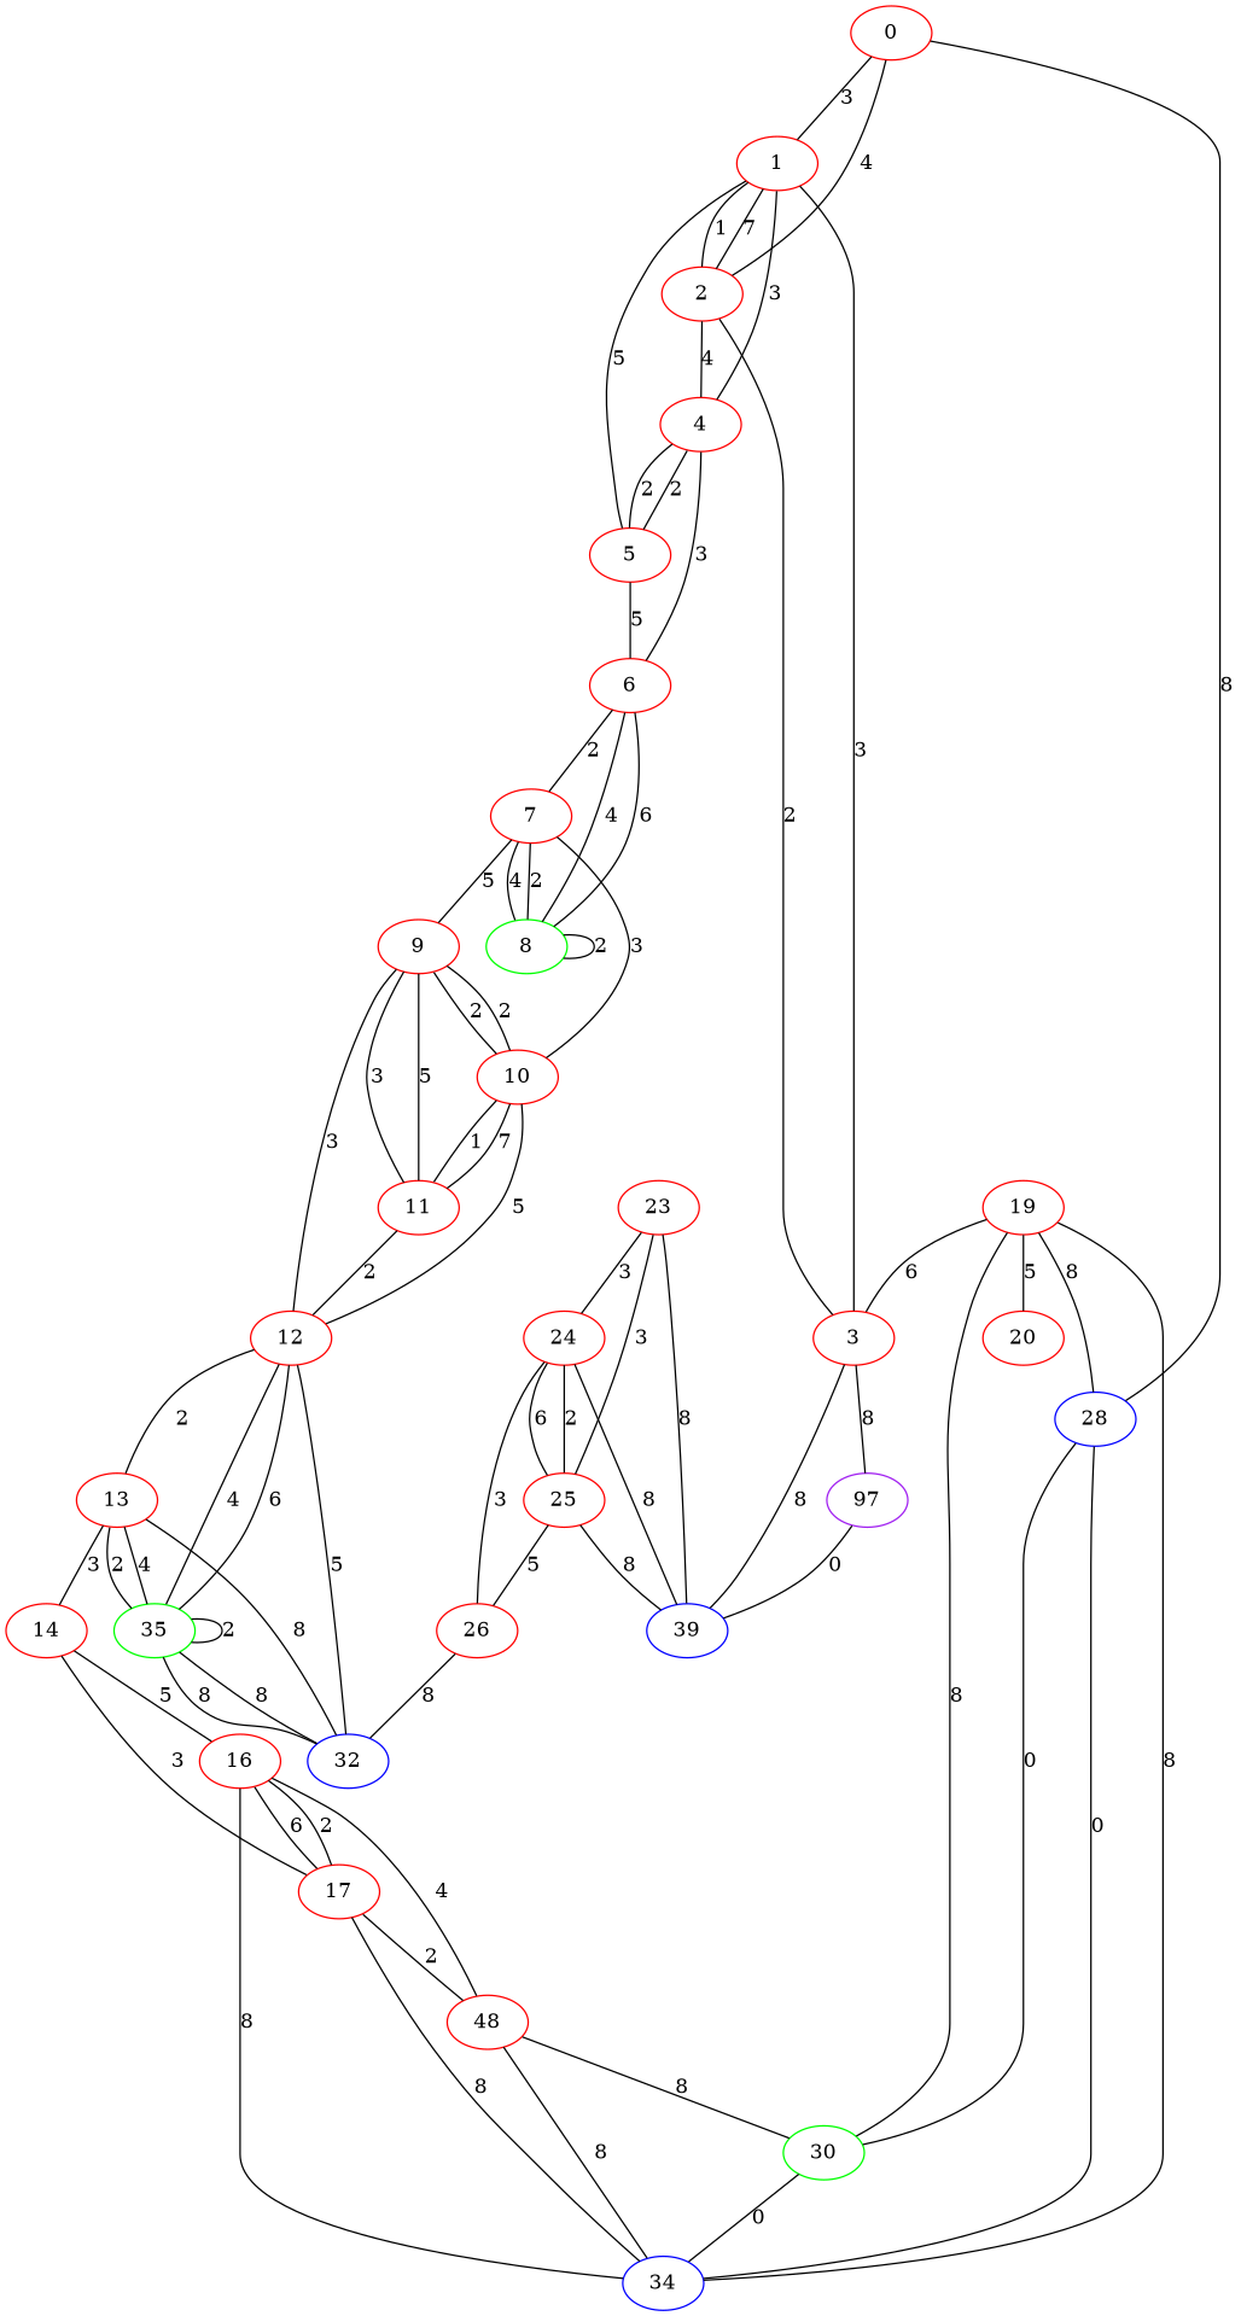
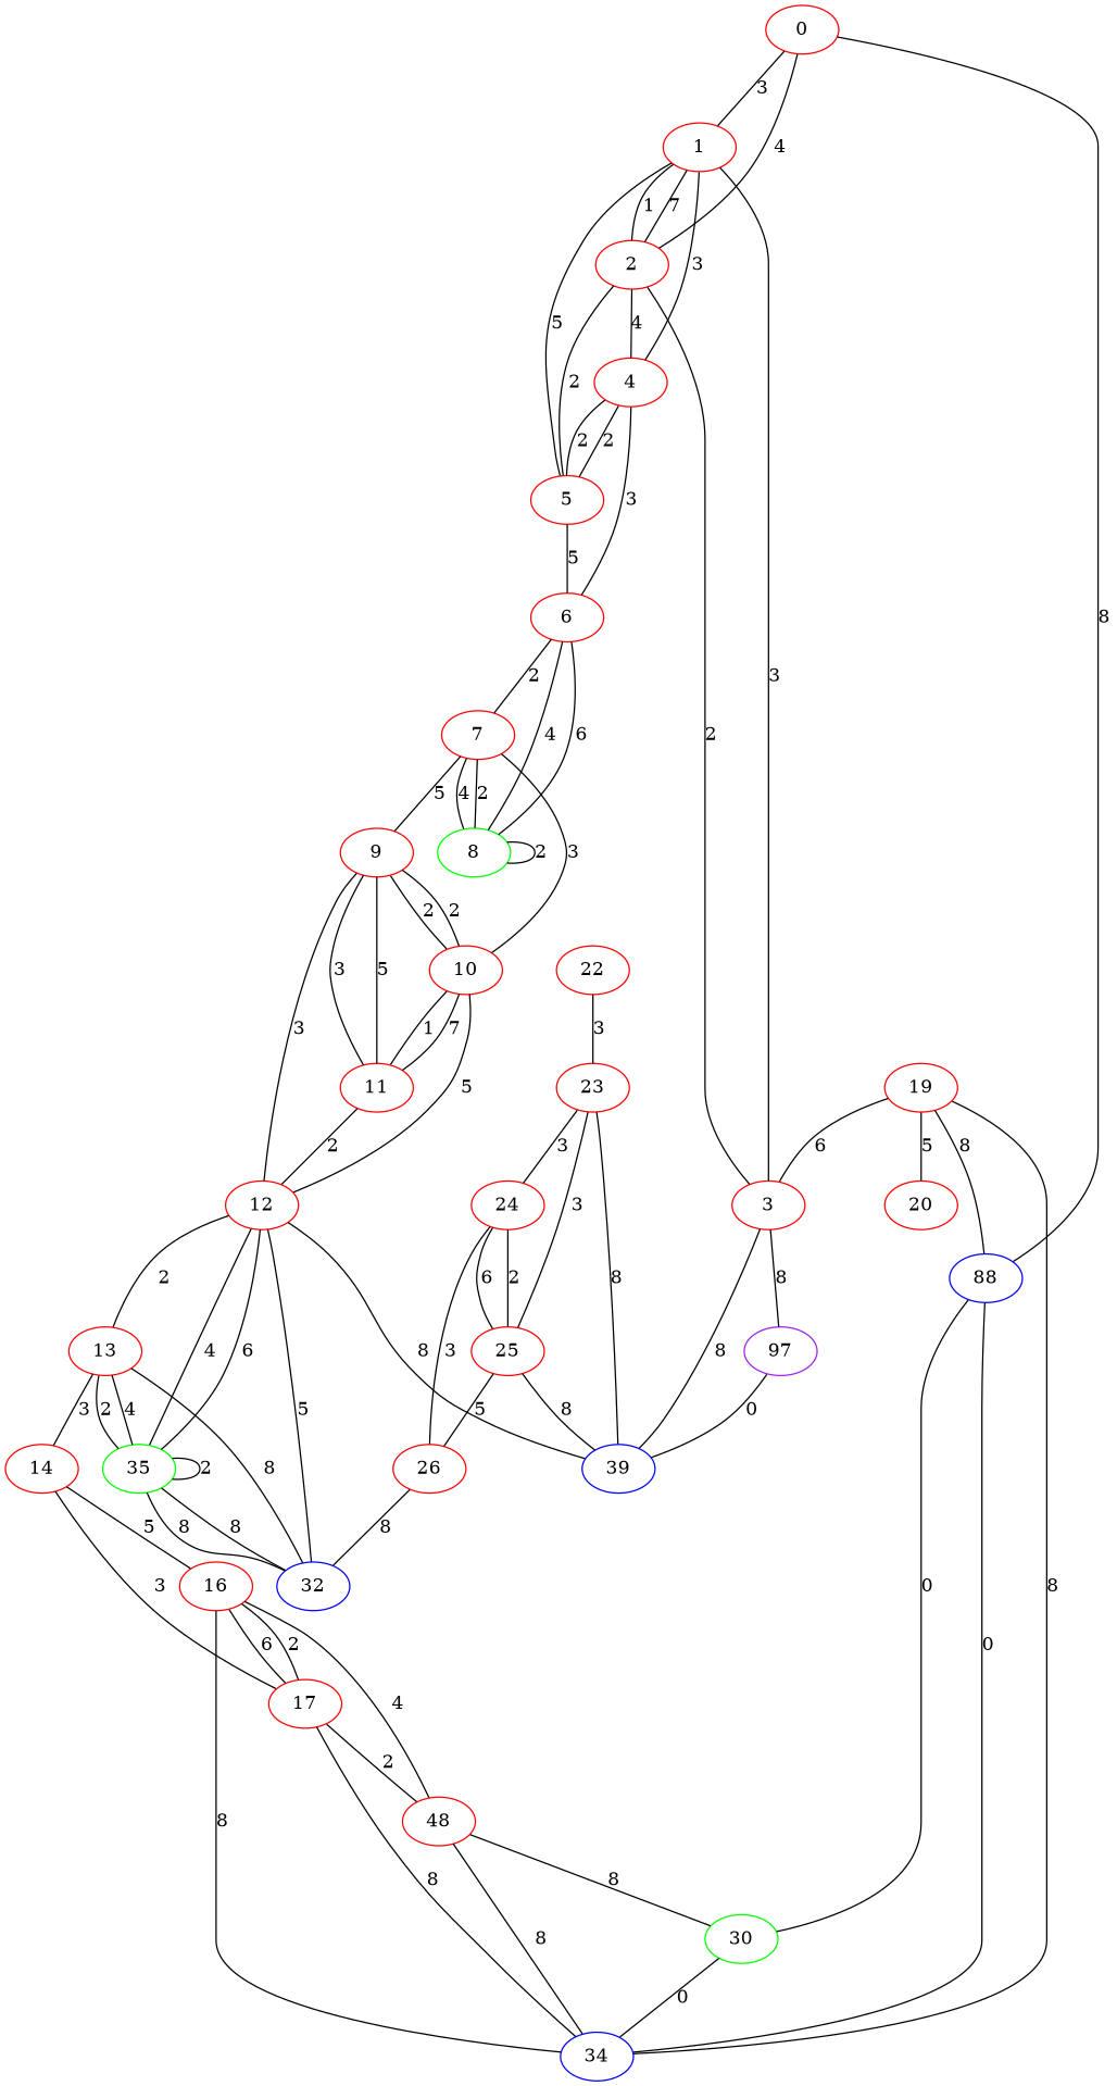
  graph {
    node [color=red weight=1]
    0
    1
    2
-   28 [color=blue weight=3]
+   28 [color=blue weight=3 label=88]
    3
    4
    5
    n8 [color=purple label=97 weight=4]
    n9 [color=blue label=39 weight=3]
    n10 [color=blue label=34 weight=3]
    30 [color=green weight=3]
    6
    7
    8 [color=green weight=2]
    9
    10
    11
    12
    13
    n20 [color=green label=35 weight=2]
    32 [color=blue weight=3]
    14
    16
    17
    n25 [label=48]
    19
    20
+   22
    23
    24
    25
    26
    0 -- 1 [label=3]
    0 -- 2 [label=4]
    0 -- 28 [label=8]
    1 -- 2 [label=7]
    1 -- 2 [label=1]
    1 -- 3 [label=3]
    1 -- 4 [label=3]
    1 -- 5 [label=5]
    2 -- 3 [label=2]
    2 -- 4 [label=4]
+   2 -- 5 [label=2]
    28 -- n10 [label=0]
    28 -- 30 [label=0]
    3 -- n8 [label=8]
    3 -- n9 [label=8]
    4 -- 5 [label=2]
    4 -- 5 [label=2]
    4 -- 6 [label=3]
    5 -- 6 [label=5]
    n8 -- n9 [label=0]
    30 -- n10 [label=0]
    6 -- 7 [label=2]
    6 -- 8 [label=4]
    6 -- 8 [label=6]
    7 -- 8 [label=2]
    7 -- 8 [label=4]
    7 -- 9 [label=5]
    7 -- 10 [label=3]
    8 -- 8 [label=2]
    9 -- 10 [label=2]
    9 -- 10 [label=2]
    9 -- 11 [label=3]
    9 -- 11 [label=5]
    9 -- 12 [label=3]
    10 -- 11 [label=1]
    10 -- 11 [label=7]
    10 -- 12 [label=5]
    11 -- 12 [label=2]
    12 -- 13 [label=2]
    12 -- n20 [label=4]
    12 -- n20 [label=6]
    12 -- 32 [label=5]
    13 -- n20 [label=2]
    13 -- n20 [label=4]
    13 -- 32 [label=8]
    13 -- 14 [label=3]
    n20 -- n20 [label=2]
    n20 -- 32 [label=8]
    n20 -- 32 [label=8]
    14 -- 16 [label=5]
    14 -- 17 [label=3]
    16 -- n10 [label=8]
    16 -- 17 [label=2]
    16 -- 17 [label=6]
    16 -- n25 [label=4]
    17 -- n10 [label=8]
    17 -- n25 [label=2]
    n25 -- n10 [label=8]
    n25 -- 30 [label=8]
    19 -- 28 [label=8]
    19 -- 3 [label=6]
    19 -- n10 [label=8]
-   19 -- 30 [label=8]
    19 -- 20 [label=5]
+   22 -- 23 [label=3]
    23 -- n9 [label=8]
    23 -- 24 [label=3]
    23 -- 25 [label=3]
-   24 -- n9 [label=8]
+   12 -- n9 [label=8]
    24 -- 25 [label=6]
    24 -- 25 [label=2]
    24 -- 26 [label=3]
    25 -- n9 [label=8]
    25 -- 26 [label=5]
    26 -- 32 [label=8]
  }
